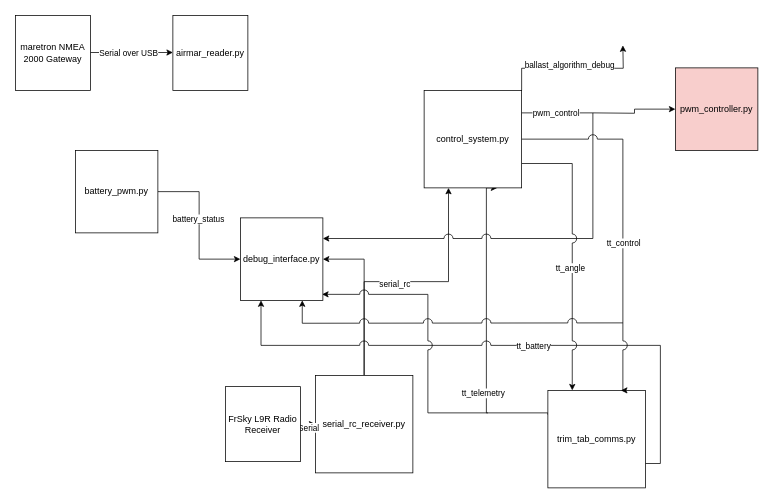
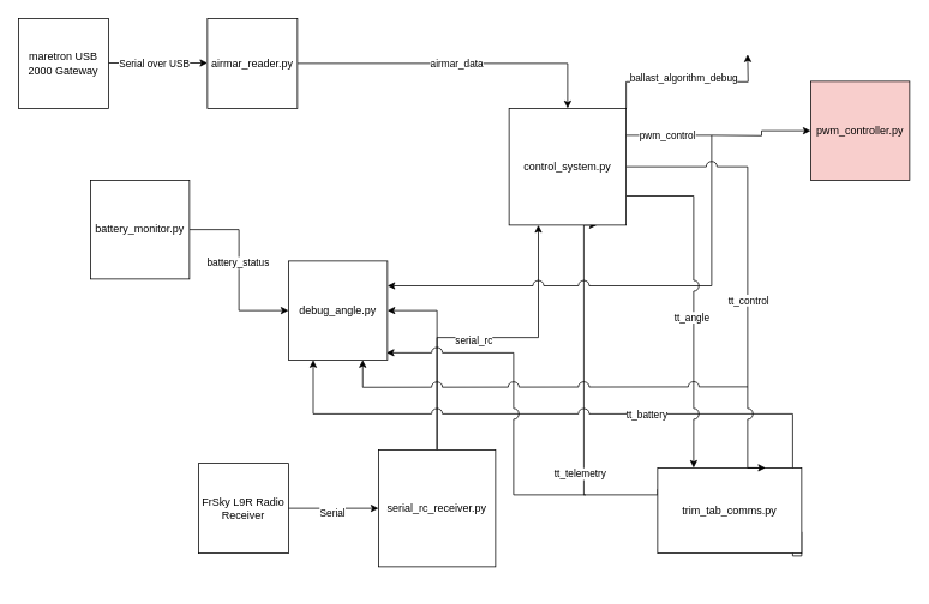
  <mxCell id="0" />
  <mxCell id="1" parent="0" />
+ <mxCell id="2" style="edgeStyle=orthogonalEdgeStyle;rounded=0;orthogonalLoop=1;jettySize=auto;html=1;exitX=1;exitY=0.5;exitDx=0;exitDy=0;entryX=0.5;entryY=0;entryDx=0;entryDy=0;" edge="1" parent="1" source="4" target="31"><mxGeometry relative="1" as="geometry"><mxPoint x="640" y="0" as="targetPoint" /></mxGeometry></mxCell>
+ <mxCell id="3" value="airmar_data" style="edgeLabel;html=1;align=center;verticalAlign=middle;resizable=0;points=[];" vertex="1" connectable="0" parent="2"><mxGeometry x="0.05" y="1" relative="1" as="geometry"><mxPoint x="-8" y="1" as="offset" /></mxGeometry></mxCell>
  <mxCell id="4" value="airmar_reader.py" style="whiteSpace=wrap;html=1;aspect=fixed;" vertex="1" parent="1"><mxGeometry x="230" y="20" width="100" height="100" as="geometry" /></mxCell>
  <mxCell id="5" style="edgeStyle=orthogonalEdgeStyle;rounded=0;orthogonalLoop=1;jettySize=auto;html=1;exitX=1;exitY=0.25;exitDx=0;exitDy=0;entryX=0;entryY=0.25;entryDx=0;entryDy=0;" edge="1" parent="1"><mxGeometry relative="1" as="geometry"><mxPoint x="120" y="69.5" as="sourcePoint" /><mxPoint x="230" y="69.5" as="targetPoint" /></mxGeometry></mxCell>
  <mxCell id="6" value="Serial over USB" style="edgeLabel;html=1;align=center;verticalAlign=middle;resizable=0;points=[];" vertex="1" connectable="0" parent="5"><mxGeometry x="-0.182" y="1" relative="1" as="geometry"><mxPoint x="5" y="2" as="offset" /></mxGeometry></mxCell>
- <mxCell id="7" value="maretron NMEA 2000 Gateway" style="whiteSpace=wrap;html=1;aspect=fixed;" vertex="1" parent="1"><mxGeometry x="20" y="20" width="100" height="100" as="geometry" /></mxCell>
+ <mxCell id="7" value="maretron USB 2000 Gateway" style="whiteSpace=wrap;html=1;aspect=fixed;" vertex="1" parent="1"><mxGeometry x="20" y="20" width="100" height="100" as="geometry" /></mxCell>
  <mxCell id="8" style="edgeStyle=orthogonalEdgeStyle;rounded=0;orthogonalLoop=1;jettySize=auto;html=1;exitX=1;exitY=0.5;exitDx=0;exitDy=0;" edge="1" parent="1" source="10" target="32"><mxGeometry relative="1" as="geometry"><mxPoint x="460" y="175" as="targetPoint" /></mxGeometry></mxCell>
  <mxCell id="9" value="battery_status" style="edgeLabel;html=1;align=center;verticalAlign=middle;resizable=0;points=[];" vertex="1" connectable="0" parent="8"><mxGeometry x="-0.087" y="-2" relative="1" as="geometry"><mxPoint as="offset" /></mxGeometry></mxCell>
- <mxCell id="10" value="&lt;div&gt;battery_pwm.py&lt;/div&gt;" style="whiteSpace=wrap;html=1;aspect=fixed;" vertex="1" parent="1"><mxGeometry x="100" y="200" width="110" height="110" as="geometry" /></mxCell>
+ <mxCell id="10" value="&lt;div&gt;battery_monitor.py&lt;/div&gt;" style="whiteSpace=wrap;html=1;aspect=fixed;" vertex="1" parent="1"><mxGeometry x="100" y="200" width="110" height="110" as="geometry" /></mxCell>
  <mxCell id="11" style="edgeStyle=orthogonalEdgeStyle;rounded=0;orthogonalLoop=1;jettySize=auto;html=1;exitX=0.5;exitY=0;exitDx=0;exitDy=0;entryX=0.25;entryY=1;entryDx=0;entryDy=0;" edge="1" parent="1" source="14" target="31"><mxGeometry relative="1" as="geometry"><mxPoint x="620" y="425" as="targetPoint" /></mxGeometry></mxCell>
  <mxCell id="12" value="serial_rc" style="edgeLabel;html=1;align=center;verticalAlign=middle;resizable=0;points=[];" vertex="1" connectable="0" parent="11"><mxGeometry x="-0.087" y="-2" relative="1" as="geometry"><mxPoint as="offset" /></mxGeometry></mxCell>
  <mxCell id="13" style="edgeStyle=orthogonalEdgeStyle;rounded=0;orthogonalLoop=1;jettySize=auto;html=1;entryX=1;entryY=0.5;entryDx=0;entryDy=0;" edge="1" parent="1" source="14" target="32"><mxGeometry relative="1" as="geometry" /></mxCell>
  <mxCell id="14" value="&lt;div&gt;serial_rc_receiver.py&lt;/div&gt;" style="whiteSpace=wrap;html=1;aspect=fixed;" vertex="1" parent="1"><mxGeometry x="420" y="500" width="130" height="130" as="geometry" /></mxCell>
  <mxCell id="15" style="edgeStyle=orthogonalEdgeStyle;rounded=0;orthogonalLoop=1;jettySize=auto;html=1;exitX=1;exitY=0.5;exitDx=0;exitDy=0;entryX=0;entryY=0.5;entryDx=0;entryDy=0;" edge="1" parent="1" source="17" target="14"><mxGeometry relative="1" as="geometry" /></mxCell>
  <mxCell id="16" value="Serial" style="edgeLabel;html=1;align=center;verticalAlign=middle;resizable=0;points=[];" vertex="1" connectable="0" parent="15"><mxGeometry x="-0.04" y="-4" relative="1" as="geometry"><mxPoint as="offset" /></mxGeometry></mxCell>
- <mxCell id="17" value="FrSky L9R Radio Receiver" style="whiteSpace=wrap;html=1;aspect=fixed;" vertex="1" parent="1"><mxGeometry x="300" y="515" width="100" height="100" as="geometry" /></mxCell>
+ <mxCell id="17" value="FrSky L9R Radio Receiver" style="whiteSpace=wrap;html=1;aspect=fixed;" vertex="1" parent="1"><mxGeometry x="220" y="515" width="100" height="100" as="geometry" /></mxCell>
  <mxCell id="18" style="edgeStyle=orthogonalEdgeStyle;rounded=0;orthogonalLoop=1;jettySize=auto;html=1;exitX=0;exitY=0.25;exitDx=0;exitDy=0;entryX=0.75;entryY=1;entryDx=0;entryDy=0;jumpStyle=arc;" edge="1" parent="1" source="22" target="31"><mxGeometry relative="1" as="geometry"><mxPoint x="960" y="360" as="targetPoint" /><Array as="points"><mxPoint x="730" y="550" /><mxPoint x="648" y="550" /></Array></mxGeometry></mxCell>
  <mxCell id="19" value="tt_telemetry" style="edgeLabel;html=1;align=center;verticalAlign=middle;resizable=0;points=[];" vertex="1" connectable="0" parent="18"><mxGeometry x="-0.23" y="5" relative="1" as="geometry"><mxPoint y="43" as="offset" /></mxGeometry></mxCell>
  <mxCell id="20" style="edgeStyle=orthogonalEdgeStyle;rounded=0;orthogonalLoop=1;jettySize=auto;html=1;exitX=1;exitY=0.75;exitDx=0;exitDy=0;entryX=0.25;entryY=1;entryDx=0;entryDy=0;jumpStyle=arc;jumpSize=12;" edge="1" parent="1" source="22" target="32"><mxGeometry relative="1" as="geometry"><mxPoint x="980" y="578" as="targetPoint" /><Array as="points"><mxPoint x="880" y="618" /><mxPoint x="880" y="460" /><mxPoint x="348" y="460" /></Array></mxGeometry></mxCell>
  <mxCell id="21" value="tt_battery" style="edgeLabel;html=1;align=center;verticalAlign=middle;resizable=0;points=[];" vertex="1" connectable="0" parent="20"><mxGeometry x="0.089" relative="1" as="geometry"><mxPoint x="72" as="offset" /></mxGeometry></mxCell>
- <mxCell id="22" value="&lt;div&gt;trim_tab_comms.py&lt;/div&gt;" style="whiteSpace=wrap;html=1;aspect=fixed;" vertex="1" parent="1"><mxGeometry x="730" y="520" width="130" height="130" as="geometry" /></mxCell>
+ <mxCell id="22" value="&lt;div&gt;trim_tab_comms.py&lt;/div&gt;" style="whiteSpace=wrap;html=1;aspect=fixed;" vertex="1" parent="1"><mxGeometry x="730" y="520" width="160" height="95" as="geometry" /></mxCell>
  <mxCell id="23" style="edgeStyle=orthogonalEdgeStyle;rounded=0;orthogonalLoop=1;jettySize=auto;html=1;exitX=1;exitY=0.25;exitDx=0;exitDy=0;entryX=1;entryY=0.25;entryDx=0;entryDy=0;jumpStyle=arc;jumpSize=12;" edge="1" parent="1" source="31" target="32"><mxGeometry relative="1" as="geometry"><mxPoint x="820" y="153" as="targetPoint" /><Array as="points"><mxPoint x="680" y="150" /><mxPoint x="790" y="150" /><mxPoint x="790" y="318" /></Array></mxGeometry></mxCell>
  <mxCell id="24" value="&lt;div&gt;pwm_control&lt;/div&gt;" style="edgeLabel;html=1;align=center;verticalAlign=middle;resizable=0;points=[];" vertex="1" connectable="0" parent="23"><mxGeometry x="0.038" y="-2" relative="1" as="geometry"><mxPoint x="-5" y="-165" as="offset" /></mxGeometry></mxCell>
  <mxCell id="25" style="edgeStyle=orthogonalEdgeStyle;rounded=0;orthogonalLoop=1;jettySize=auto;html=1;exitX=1;exitY=0.5;exitDx=0;exitDy=0;entryX=0.75;entryY=0;entryDx=0;entryDy=0;jumpStyle=arc;jumpSize=12;" edge="1" parent="1" source="31" target="22"><mxGeometry relative="1" as="geometry"><mxPoint x="810" y="185" as="targetPoint" /><Array as="points"><mxPoint x="830" y="185" /><mxPoint x="830" y="520" /></Array></mxGeometry></mxCell>
  <mxCell id="26" value="&lt;div&gt;tt_control&lt;/div&gt;" style="edgeLabel;html=1;align=center;verticalAlign=middle;resizable=0;points=[];" vertex="1" connectable="0" parent="25"><mxGeometry x="0.157" relative="1" as="geometry"><mxPoint as="offset" /></mxGeometry></mxCell>
  <mxCell id="27" style="edgeStyle=orthogonalEdgeStyle;rounded=0;orthogonalLoop=1;jettySize=auto;html=1;exitX=1;exitY=0.75;exitDx=0;exitDy=0;entryX=0.25;entryY=0;entryDx=0;entryDy=0;jumpSize=12;jumpStyle=arc;" edge="1" parent="1" source="31" target="22"><mxGeometry relative="1" as="geometry"><mxPoint x="810" y="218" as="targetPoint" /></mxGeometry></mxCell>
  <mxCell id="28" value="&lt;div&gt;tt_angle&lt;/div&gt;" style="edgeLabel;html=1;align=center;verticalAlign=middle;resizable=0;points=[];" vertex="1" connectable="0" parent="27"><mxGeometry x="0.114" y="-3" relative="1" as="geometry"><mxPoint as="offset" /></mxGeometry></mxCell>
  <mxCell id="29" style="edgeStyle=orthogonalEdgeStyle;rounded=0;orthogonalLoop=1;jettySize=auto;html=1;exitX=1;exitY=0;exitDx=0;exitDy=0;" edge="1" parent="1" source="31"><mxGeometry relative="1" as="geometry"><mxPoint x="830" y="60" as="targetPoint" /></mxGeometry></mxCell>
  <mxCell id="30" value="ballast_algorithm_debug" style="edgeLabel;html=1;align=center;verticalAlign=middle;resizable=0;points=[];" vertex="1" connectable="0" parent="29"><mxGeometry x="-0.055" y="6" relative="1" as="geometry"><mxPoint x="1" y="1" as="offset" /></mxGeometry></mxCell>
  <mxCell id="31" value="&lt;div&gt;control_system.py&lt;/div&gt;" style="whiteSpace=wrap;html=1;aspect=fixed;" vertex="1" parent="1"><mxGeometry x="565" y="120" width="130" height="130" as="geometry" /></mxCell>
- <mxCell id="32" value="debug_interface.py" style="whiteSpace=wrap;html=1;aspect=fixed;" vertex="1" parent="1"><mxGeometry x="320" y="290" width="110" height="110" as="geometry" /></mxCell>
+ <mxCell id="32" value="debug_angle.py" style="whiteSpace=wrap;html=1;aspect=fixed;" vertex="1" parent="1"><mxGeometry x="320" y="290" width="110" height="110" as="geometry" /></mxCell>
  <mxCell id="33" value="" style="endArrow=classic;html=1;rounded=0;entryX=0.991;entryY=0.927;entryDx=0;entryDy=0;edgeStyle=orthogonalEdgeStyle;jumpStyle=arc;jumpSize=12;entryPerimeter=0;" edge="1" parent="1" target="32"><mxGeometry width="50" height="50" relative="1" as="geometry"><mxPoint x="650" y="550" as="sourcePoint" /><mxPoint x="430" y="400" as="targetPoint" /><Array as="points"><mxPoint x="570" y="550" /><mxPoint x="570" y="392" /></Array></mxGeometry></mxCell>
  <mxCell id="34" value="" style="endArrow=classic;html=1;rounded=0;entryX=0.75;entryY=1;entryDx=0;entryDy=0;edgeStyle=orthogonalEdgeStyle;jumpStyle=arc;jumpSize=12;" edge="1" parent="1" target="32"><mxGeometry width="50" height="50" relative="1" as="geometry"><mxPoint x="830" y="430" as="sourcePoint" /><mxPoint x="1010" y="210" as="targetPoint" /></mxGeometry></mxCell>
  <mxCell id="35" value="&lt;div&gt;pwm_controller.py&lt;/div&gt;" style="whiteSpace=wrap;html=1;aspect=fixed;fillColor=#f8cecc;" vertex="1" parent="1"><mxGeometry x="900" y="90" width="110" height="110" as="geometry" /></mxCell>
  <mxCell id="36" value="" style="endArrow=classic;html=1;rounded=0;edgeStyle=orthogonalEdgeStyle;" edge="1" parent="1" target="35"><mxGeometry width="50" height="50" relative="1" as="geometry"><mxPoint x="790" y="150" as="sourcePoint" /><mxPoint x="1040" y="240" as="targetPoint" /></mxGeometry></mxCell>
